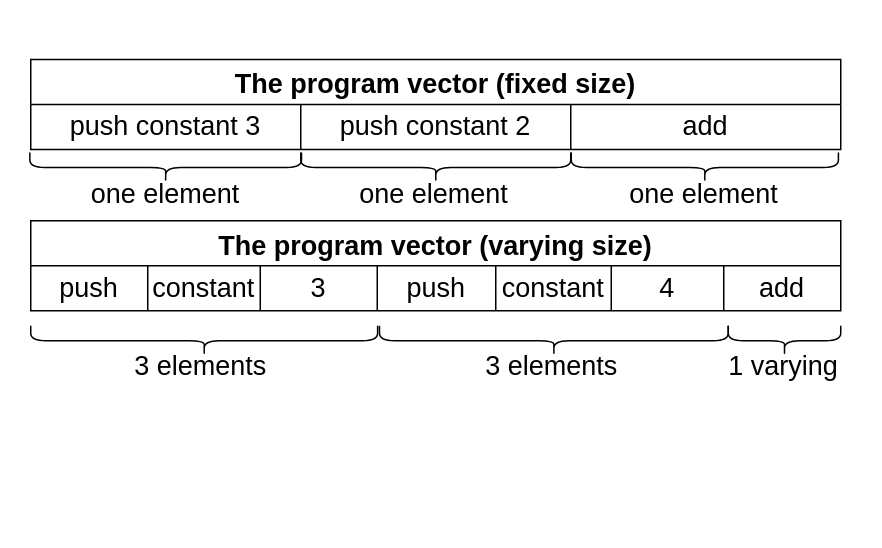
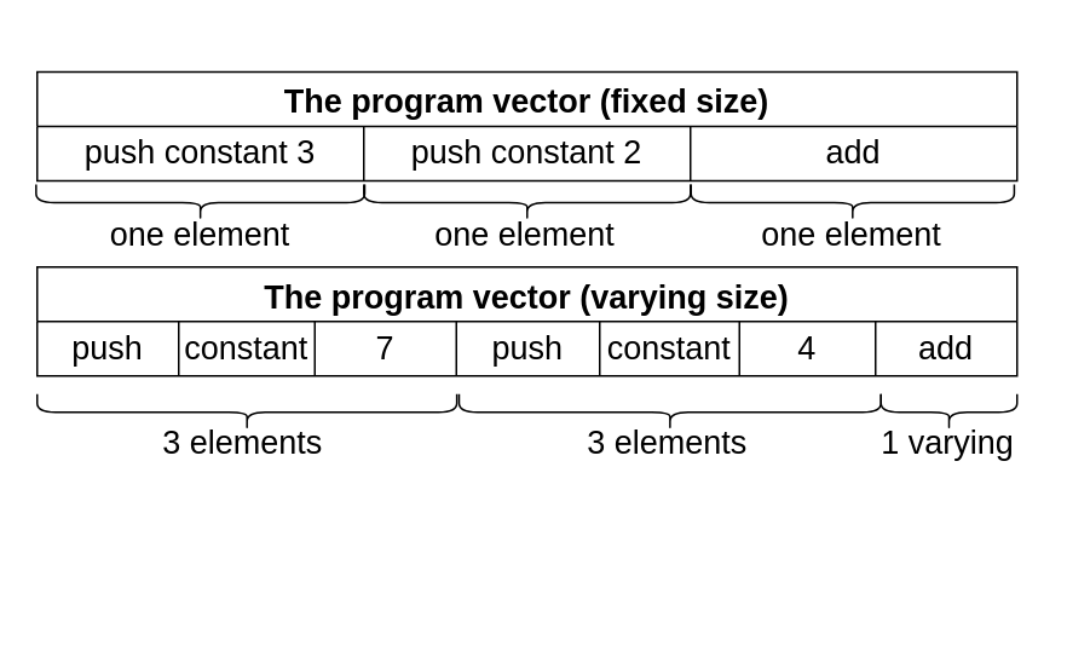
  <mxCell id="0" />
  <mxCell id="1" parent="0" />
  <mxCell id="2" value="The program vector (fixed size)" style="shape=table;startSize=30;container=1;collapsible=0;childLayout=tableLayout;fontStyle=1;align=center;fontSize=18;" vertex="1" parent="1"><mxGeometry x="20" y="39" width="540" height="60" as="geometry" /></mxCell>
  <mxCell id="3" value="" style="shape=tableRow;horizontal=0;startSize=0;swimlaneHead=0;swimlaneBody=0;top=0;left=0;bottom=0;right=0;collapsible=0;dropTarget=0;fillColor=none;points=[[0,0.5],[1,0.5]];portConstraint=eastwest;fontSize=18;" vertex="1" parent="2"><mxGeometry y="30" width="540" height="30" as="geometry" /></mxCell>
  <mxCell id="4" value="push constant 3" style="shape=partialRectangle;html=1;whiteSpace=wrap;connectable=0;fillColor=none;top=0;left=0;bottom=0;right=0;overflow=hidden;fontSize=18;" vertex="1" parent="3"><mxGeometry width="180" height="30" as="geometry"><mxRectangle width="180" height="30" as="alternateBounds" /></mxGeometry></mxCell>
  <mxCell id="5" value="push constant 2" style="shape=partialRectangle;html=1;whiteSpace=wrap;connectable=0;fillColor=none;top=0;left=0;bottom=0;right=0;overflow=hidden;fontSize=18;" vertex="1" parent="3"><mxGeometry x="180" width="180" height="30" as="geometry"><mxRectangle width="180" height="30" as="alternateBounds" /></mxGeometry></mxCell>
  <mxCell id="6" value="add" style="shape=partialRectangle;html=1;whiteSpace=wrap;connectable=0;fillColor=none;top=0;left=0;bottom=0;right=0;overflow=hidden;fontSize=18;" vertex="1" parent="3"><mxGeometry x="360" width="180" height="30" as="geometry"><mxRectangle width="180" height="30" as="alternateBounds" /></mxGeometry></mxCell>
  <mxCell id="7" value="The program vector (varying size)" style="shape=table;startSize=30;container=1;collapsible=0;childLayout=tableLayout;fontStyle=1;align=center;fontSize=18;" vertex="1" parent="1"><mxGeometry x="20" y="146.5" width="540" height="60" as="geometry" /></mxCell>
  <mxCell id="8" value="" style="shape=tableRow;horizontal=0;startSize=0;swimlaneHead=0;swimlaneBody=0;top=0;left=0;bottom=0;right=0;collapsible=0;dropTarget=0;fillColor=none;points=[[0,0.5],[1,0.5]];portConstraint=eastwest;fontSize=18;" vertex="1" parent="7"><mxGeometry y="30" width="540" height="30" as="geometry" /></mxCell>
  <mxCell id="9" value="push" style="shape=partialRectangle;html=1;whiteSpace=wrap;connectable=0;fillColor=none;top=0;left=0;bottom=0;right=0;overflow=hidden;fontSize=18;" vertex="1" parent="8"><mxGeometry width="78" height="30" as="geometry"><mxRectangle width="78" height="30" as="alternateBounds" /></mxGeometry></mxCell>
  <mxCell id="10" value="constant" style="shape=partialRectangle;html=1;whiteSpace=wrap;connectable=0;fillColor=none;top=0;left=0;bottom=0;right=0;overflow=hidden;fontSize=18;" vertex="1" parent="8"><mxGeometry x="78" width="75" height="30" as="geometry"><mxRectangle width="75" height="30" as="alternateBounds" /></mxGeometry></mxCell>
- <mxCell id="11" value="3" style="shape=partialRectangle;html=1;whiteSpace=wrap;connectable=0;fillColor=none;top=0;left=0;bottom=0;right=0;overflow=hidden;fontSize=18;" vertex="1" parent="8"><mxGeometry x="153" width="78" height="30" as="geometry"><mxRectangle width="78" height="30" as="alternateBounds" /></mxGeometry></mxCell>
+ <mxCell id="11" value="7" style="shape=partialRectangle;html=1;whiteSpace=wrap;connectable=0;fillColor=none;top=0;left=0;bottom=0;right=0;overflow=hidden;fontSize=18;" vertex="1" parent="8"><mxGeometry x="153" width="78" height="30" as="geometry"><mxRectangle width="78" height="30" as="alternateBounds" /></mxGeometry></mxCell>
  <mxCell id="12" value="push" style="shape=partialRectangle;html=1;whiteSpace=wrap;connectable=0;fillColor=none;top=0;left=0;bottom=0;right=0;overflow=hidden;fontSize=18;" vertex="1" parent="8"><mxGeometry x="231" width="79" height="30" as="geometry"><mxRectangle width="79" height="30" as="alternateBounds" /></mxGeometry></mxCell>
  <mxCell id="13" value="constant" style="shape=partialRectangle;html=1;whiteSpace=wrap;connectable=0;fillColor=none;top=0;left=0;bottom=0;right=0;overflow=hidden;fontSize=18;" vertex="1" parent="8"><mxGeometry x="310" width="77" height="30" as="geometry"><mxRectangle width="77" height="30" as="alternateBounds" /></mxGeometry></mxCell>
  <mxCell id="14" value="4" style="shape=partialRectangle;html=1;whiteSpace=wrap;connectable=0;fillColor=none;top=0;left=0;bottom=0;right=0;overflow=hidden;fontSize=18;" vertex="1" parent="8"><mxGeometry x="387" width="75" height="30" as="geometry"><mxRectangle width="75" height="30" as="alternateBounds" /></mxGeometry></mxCell>
  <mxCell id="15" value="add" style="shape=partialRectangle;html=1;whiteSpace=wrap;connectable=0;fillColor=none;top=0;left=0;bottom=0;right=0;overflow=hidden;fontSize=18;" vertex="1" parent="8"><mxGeometry x="462" width="78" height="30" as="geometry"><mxRectangle width="78" height="30" as="alternateBounds" /></mxGeometry></mxCell>
  <mxCell id="16" value="" style="shape=curlyBracket;whiteSpace=wrap;html=1;rounded=1;flipH=1;labelPosition=right;verticalLabelPosition=middle;align=left;verticalAlign=middle;fontSize=18;rotation=90;" vertex="1" parent="1"><mxGeometry x="125.63" y="110.88" width="20" height="231.25" as="geometry" /></mxCell>
  <mxCell id="17" value="" style="shape=curlyBracket;whiteSpace=wrap;html=1;rounded=1;flipH=1;labelPosition=right;verticalLabelPosition=middle;align=left;verticalAlign=middle;fontSize=18;rotation=90;" vertex="1" parent="1"><mxGeometry x="358.75" y="110.25" width="20" height="232.5" as="geometry" /></mxCell>
  <mxCell id="18" value="" style="shape=curlyBracket;whiteSpace=wrap;html=1;rounded=1;flipH=1;labelPosition=right;verticalLabelPosition=middle;align=left;verticalAlign=middle;fontSize=18;rotation=90;" vertex="1" parent="1"><mxGeometry x="512.5" y="189" width="20" height="75" as="geometry" /></mxCell>
  <mxCell id="19" value="3 elements" style="text;html=1;strokeColor=none;fillColor=none;align=center;verticalAlign=middle;whiteSpace=wrap;rounded=0;fontSize=18;" vertex="1" parent="1"><mxGeometry x="79.07" y="229" width="109.37" height="30" as="geometry" /></mxCell>
  <mxCell id="20" value="3 elements" style="text;html=1;strokeColor=none;fillColor=none;align=center;verticalAlign=middle;whiteSpace=wrap;rounded=0;fontSize=18;" vertex="1" parent="1"><mxGeometry x="312.19" y="229" width="110.62" height="30" as="geometry" /></mxCell>
  <mxCell id="21" value="1 varying" style="text;html=1;strokeColor=none;fillColor=none;align=center;verticalAlign=middle;whiteSpace=wrap;rounded=0;fontSize=18;" vertex="1" parent="1"><mxGeometry x="479.38" y="229" width="86.25" height="30" as="geometry" /></mxCell>
  <mxCell id="22" value="" style="shape=curlyBracket;whiteSpace=wrap;html=1;rounded=1;flipH=1;labelPosition=right;verticalLabelPosition=middle;align=left;verticalAlign=middle;fontSize=18;rotation=90;" vertex="1" parent="1"><mxGeometry x="99.94" y="20.48" width="20" height="181.09" as="geometry" /></mxCell>
  <mxCell id="23" value="one element" style="text;html=1;strokeColor=none;fillColor=none;align=center;verticalAlign=middle;whiteSpace=wrap;rounded=0;fontSize=18;" vertex="1" parent="1"><mxGeometry x="48.78" y="113.52" width="122.49" height="30" as="geometry" /></mxCell>
  <mxCell id="24" value="" style="shape=curlyBracket;whiteSpace=wrap;html=1;rounded=1;flipH=1;labelPosition=right;verticalLabelPosition=middle;align=left;verticalAlign=middle;fontSize=18;rotation=90;" vertex="1" parent="1"><mxGeometry x="280.02" y="21.03" width="20" height="180" as="geometry" /></mxCell>
  <mxCell id="25" value="one element" style="text;html=1;strokeColor=none;fillColor=none;align=center;verticalAlign=middle;whiteSpace=wrap;rounded=0;fontSize=18;" vertex="1" parent="1"><mxGeometry x="228.15" y="113.52" width="122.49" height="30" as="geometry" /></mxCell>
  <mxCell id="26" value="" style="shape=curlyBracket;whiteSpace=wrap;html=1;rounded=1;flipH=1;labelPosition=right;verticalLabelPosition=middle;align=left;verticalAlign=middle;fontSize=18;rotation=90;" vertex="1" parent="1"><mxGeometry x="459.38" y="21.96" width="20" height="178.13" as="geometry" /></mxCell>
  <mxCell id="27" value="one element" style="text;html=1;strokeColor=none;fillColor=none;align=center;verticalAlign=middle;whiteSpace=wrap;rounded=0;fontSize=18;" vertex="1" parent="1"><mxGeometry x="408.14" y="113.52" width="122.49" height="30" as="geometry" /></mxCell>
